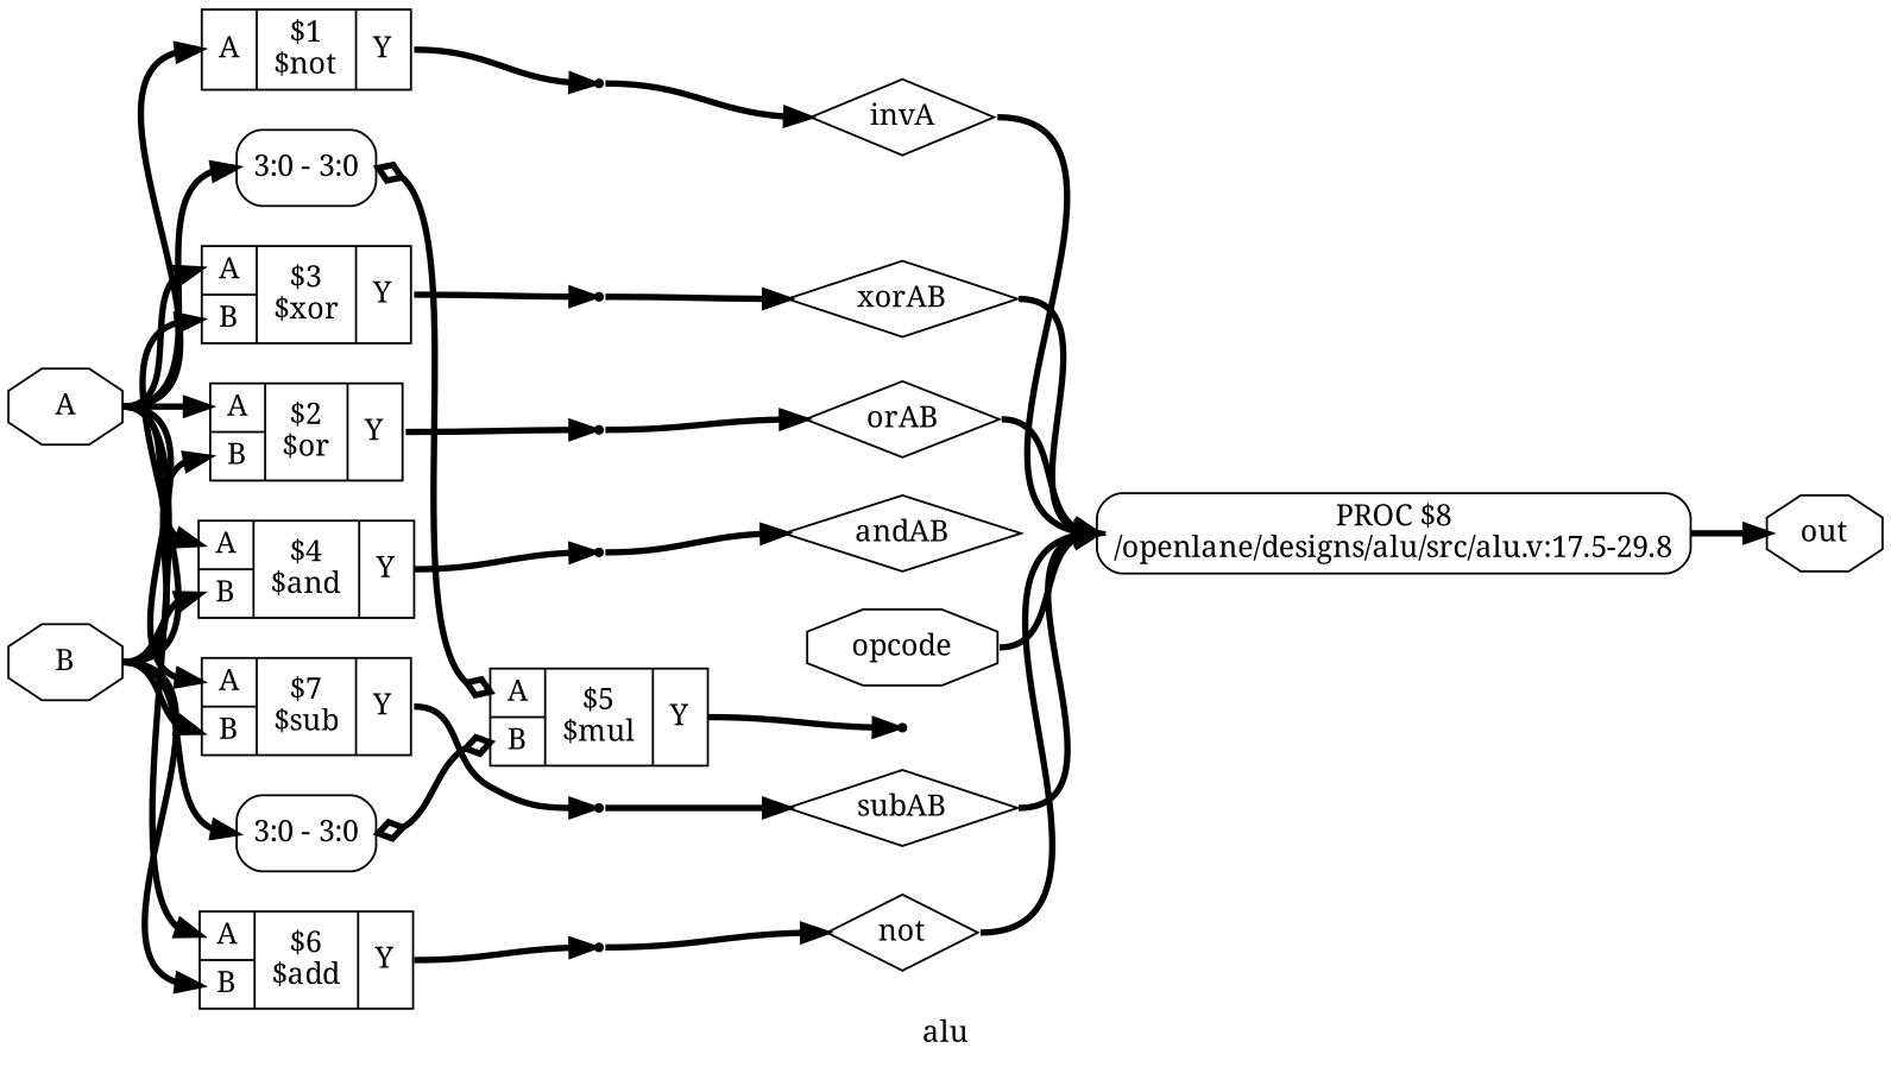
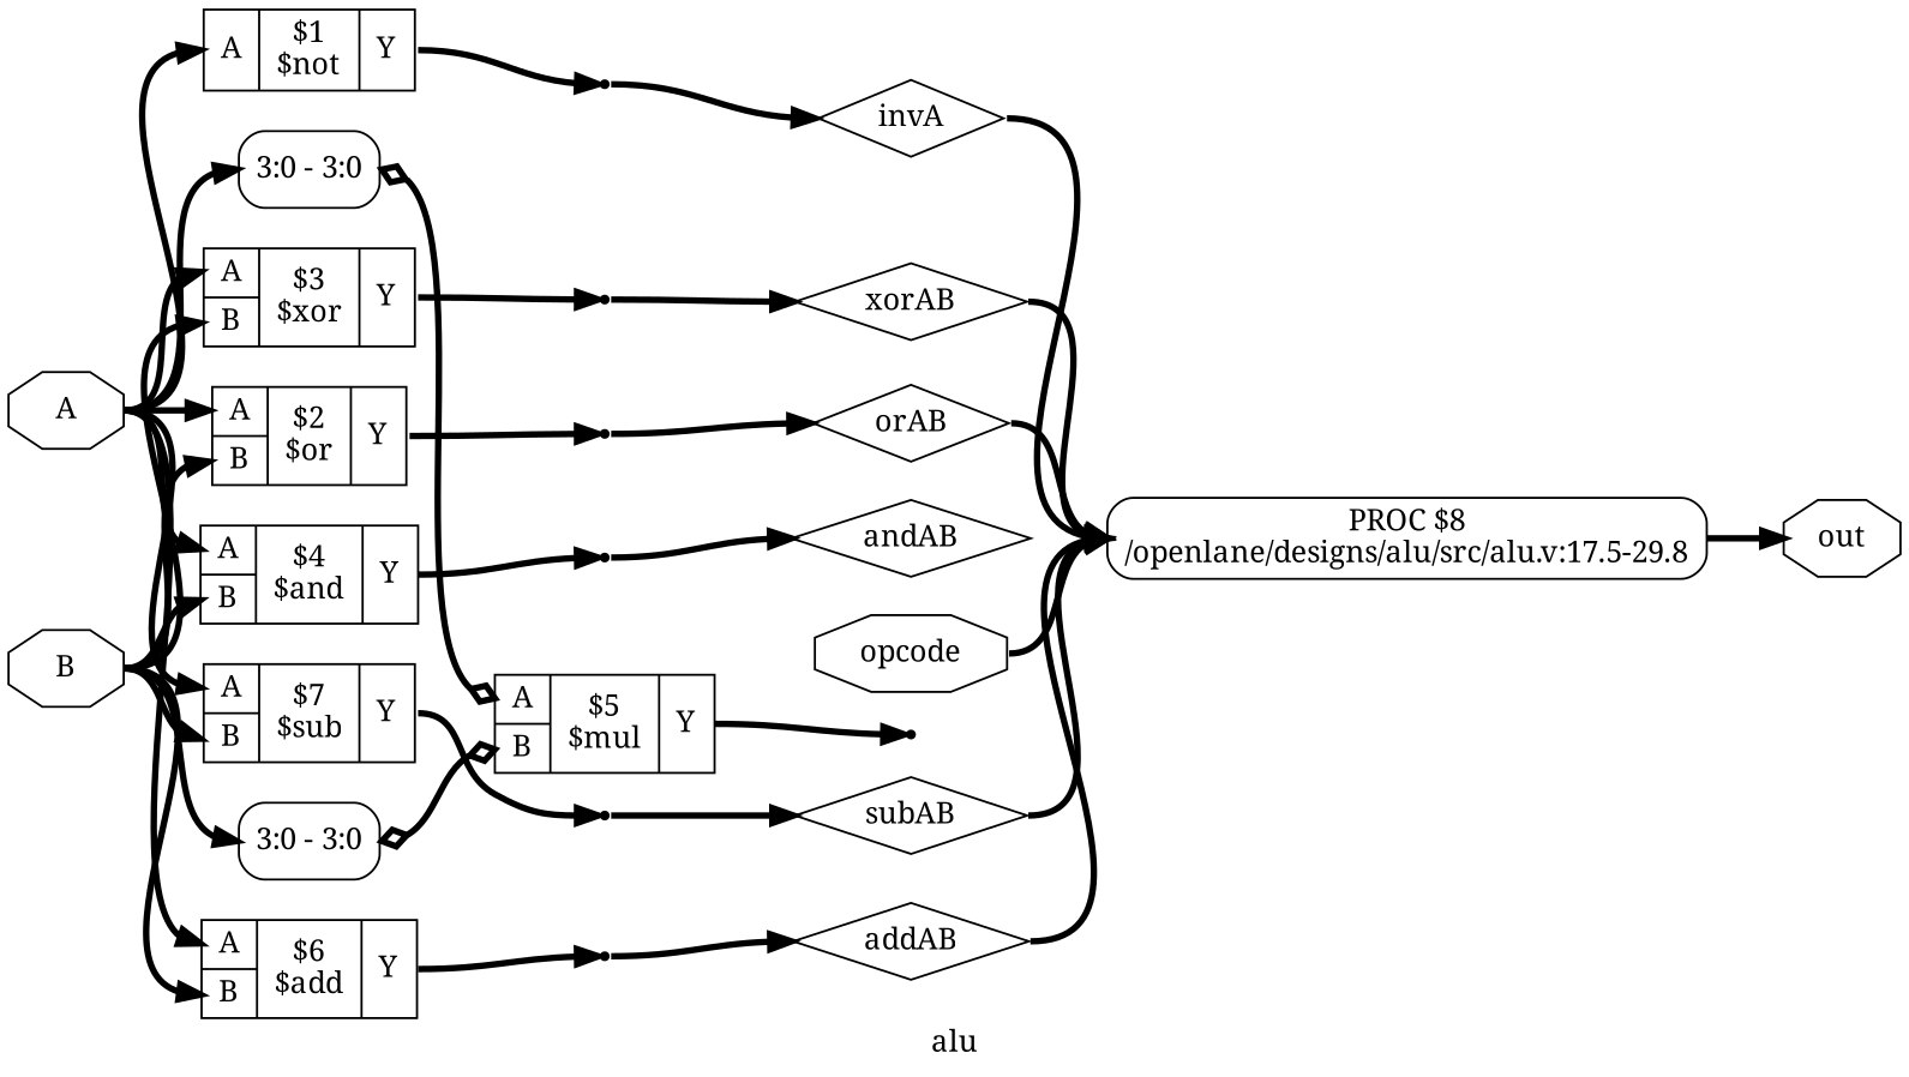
  digraph {
    fontname="Noto Serif"
    label=alu
    rankdir=LR
    remincross=true
    node [fontname="Noto Serif" shape=record]
    edge [color=black fontcolor=black fontname="Noto Serif" headport=w style="setlinewidth(3)" tailport=e]
    n1 [color=black fontcolor=black label=subAB shape=diamond]
    n2 [label="PROC $8\n/openlane/designs/alu/src/alu.v:17.5-29.8" shape=box style=rounded]
    n3 [color=black fontcolor=black label=out shape=octagon]
-   n4 [color=black fontcolor=black label=not shape=diamond]
+   n4 [color=black fontcolor=black label=addAB shape=diamond]
    n5 [color=black fontcolor=black label=andAB shape=diamond]
    n6 [color=black fontcolor=black label=xorAB shape=diamond]
    n7 [color=black fontcolor=black label=orAB shape=diamond]
    n8 [color=black fontcolor=black label=invA shape=diamond]
    n9 [color=black fontcolor=black label=opcode shape=octagon]
    n10 [color=black fontcolor=black label=B shape=octagon]
    n11 [label="{{<p20> A|<p19> B}|$7\n$sub|{<p21> Y}}"]
    n12 [label="{{<p20> A|<p19> B}|$6\n$add|{<p21> Y}}"]
    n13 [color=black fontcolor=black label="<s0> 3:0 - 3:0 " style=rounded]
    n14 [label="{{<p20> A|<p19> B}|$4\n$and|{<p21> Y}}"]
    n15 [label="{{<p20> A|<p19> B}|$3\n$xor|{<p21> Y}}"]
    n16 [label="{{<p20> A|<p19> B}|$2\n$or|{<p21> Y}}"]
    x9 [shape=point]
    x8 [shape=point]
    n19 [label="{{<p20> A|<p19> B}|$5\n$mul|{<p21> Y}}"]
    x6 [shape=point]
    x5 [shape=point]
    x4 [shape=point]
    n23 [color=black fontcolor=black label=A shape=octagon]
    n24 [color=black fontcolor=black label="<s0> 3:0 - 3:0 " style=rounded]
    n25 [label="{{<p20> A}|$1\n$not|{<p21> Y}}"]
    x3 [shape=point]
    x7 [shape=point]
    n1 -> n2
    n2 -> n3
    n4 -> n2
    n6 -> n2
    n7 -> n2
    n8 -> n2
    n9 -> n2
    n10 -> n11 [headport="p19:w"]
    n10 -> n12 [headport="p19:w"]
    n10 -> n13 [headport="s0:w"]
    n10 -> n14 [headport="p19:w"]
    n10 -> n15 [headport="p19:w"]
    n10 -> n16 [headport="p19:w"]
    n11 -> x9 [tailport="p21:e"]
    n12 -> x8 [tailport="p21:e"]
    n13 -> n19 [arrowhead=odiamond arrowtail=odiamond dir=both headport="p19:w"]
    n14 -> x6 [tailport="p21:e"]
    n15 -> x5 [tailport="p21:e"]
    n16 -> x4 [tailport="p21:e"]
    x9 -> n1
    x8 -> n4
    n19 -> x7 [tailport="p21:e"]
    x6 -> n5
    x5 -> n6
    x4 -> n7
    n23 -> n11 [headport="p20:w"]
    n23 -> n12 [headport="p20:w"]
    n23 -> n14 [headport="p20:w"]
    n23 -> n15 [headport="p20:w"]
    n23 -> n16 [headport="p20:w"]
    n23 -> n24 [headport="s0:w"]
    n23 -> n25 [headport="p20:w"]
    n24 -> n19 [arrowhead=odiamond arrowtail=odiamond dir=both headport="p20:w"]
    n25 -> x3 [tailport="p21:e"]
    x3 -> n8
  }
